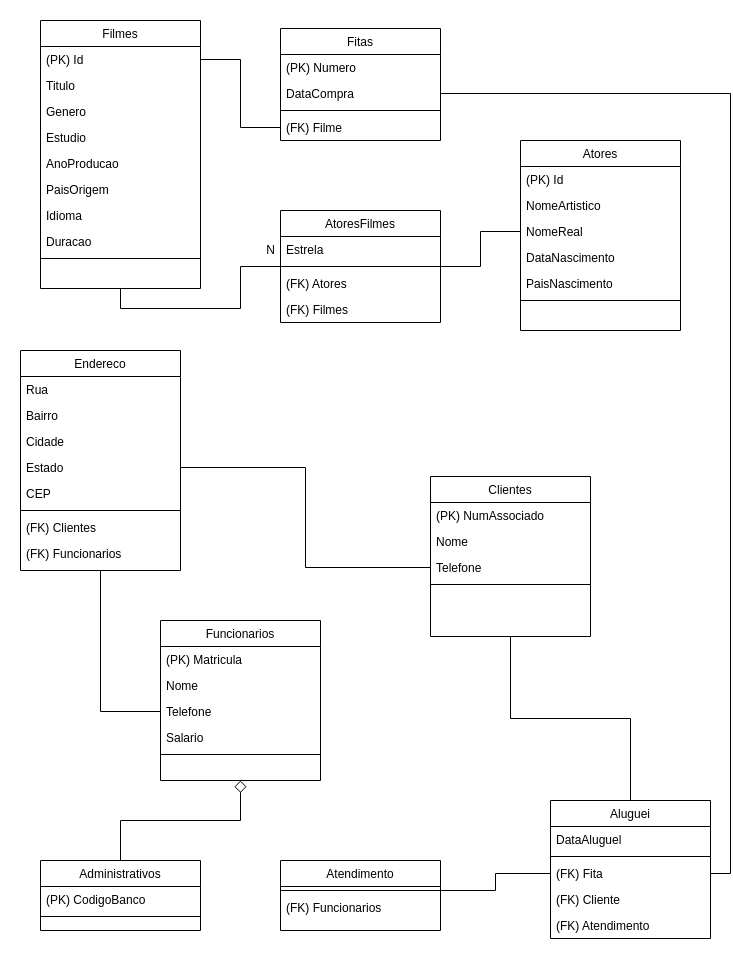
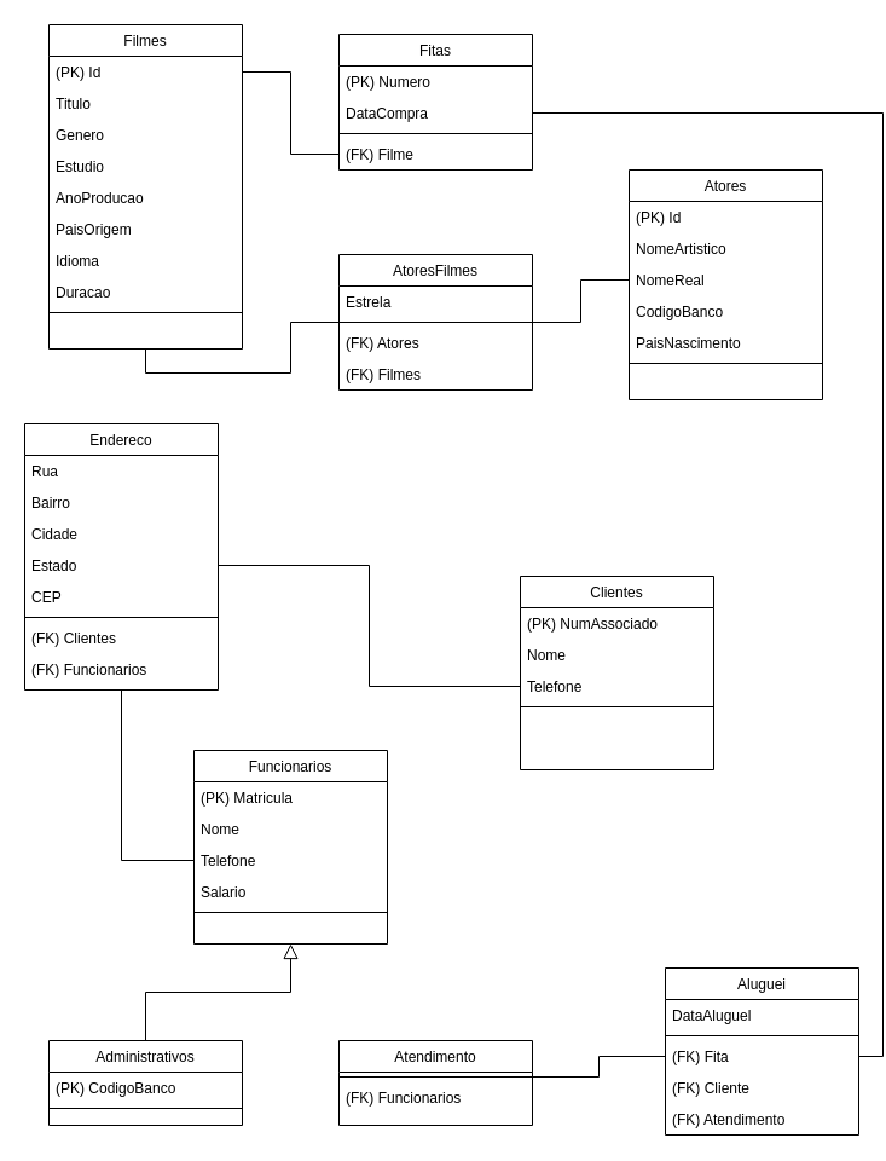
  <mxCell id="0" />
  <mxCell id="1" parent="0" />
- <mxCell id="2" value="" style="endArrow=diamond;endSize=10;endFill=0;shadow=0;strokeWidth=1;rounded=0;edgeStyle=elbowEdgeStyle;elbow=vertical;exitX=0.5;exitY=0;exitDx=0;exitDy=0;entryX=0.5;entryY=1;entryDx=0;entryDy=0;" parent="1" source="46" target="40" edge="1"><mxGeometry width="160" relative="1" as="geometry"><mxPoint x="140" y="912" as="sourcePoint" /><mxPoint x="240" y="810" as="targetPoint" /></mxGeometry></mxCell>
+ <mxCell id="2" value="" style="endArrow=block;endSize=10;endFill=0;shadow=0;strokeWidth=1;rounded=0;edgeStyle=elbowEdgeStyle;elbow=vertical;exitX=0.5;exitY=0;exitDx=0;exitDy=0;entryX=0.5;entryY=1;entryDx=0;entryDy=0;" parent="1" source="46" target="40" edge="1"><mxGeometry width="160" relative="1" as="geometry"><mxPoint x="140" y="912" as="sourcePoint" /><mxPoint x="240" y="810" as="targetPoint" /></mxGeometry></mxCell>
  <mxCell id="3" value="Fitas" style="swimlane;fontStyle=0;align=center;verticalAlign=top;childLayout=stackLayout;horizontal=1;startSize=26;horizontalStack=0;resizeParent=1;resizeLast=0;collapsible=1;marginBottom=0;rounded=0;shadow=0;strokeWidth=1;" parent="1" vertex="1"><mxGeometry x="280" y="28" width="160" height="112" as="geometry"><mxRectangle x="550" y="140" width="160" height="26" as="alternateBounds" /></mxGeometry></mxCell>
  <mxCell id="4" value="(PK) Numero" style="text;align=left;verticalAlign=top;spacingLeft=4;spacingRight=4;overflow=hidden;rotatable=0;points=[[0,0.5],[1,0.5]];portConstraint=eastwest;" vertex="1" parent="3"><mxGeometry y="26" width="160" height="26" as="geometry" /></mxCell>
  <mxCell id="5" value="DataCompra" style="text;align=left;verticalAlign=top;spacingLeft=4;spacingRight=4;overflow=hidden;rotatable=0;points=[[0,0.5],[1,0.5]];portConstraint=eastwest;rounded=0;shadow=0;html=0;" vertex="1" parent="3"><mxGeometry y="52" width="160" height="26" as="geometry" /></mxCell>
  <mxCell id="6" value="" style="line;html=1;strokeWidth=1;align=left;verticalAlign=middle;spacingTop=-1;spacingLeft=3;spacingRight=3;rotatable=0;labelPosition=right;points=[];portConstraint=eastwest;" parent="3" vertex="1"><mxGeometry y="78" width="160" height="8" as="geometry" /></mxCell>
  <mxCell id="7" value="(FK) Filme" style="text;align=left;verticalAlign=top;spacingLeft=4;spacingRight=4;overflow=hidden;rotatable=0;points=[[0,0.5],[1,0.5]];portConstraint=eastwest;rounded=0;shadow=0;html=0;" vertex="1" parent="3"><mxGeometry y="86" width="160" height="26" as="geometry" /></mxCell>
  <mxCell id="8" value="Filmes" style="swimlane;fontStyle=0;align=center;verticalAlign=top;childLayout=stackLayout;horizontal=1;startSize=26;horizontalStack=0;resizeParent=1;resizeLast=0;collapsible=1;marginBottom=0;rounded=0;shadow=0;strokeWidth=1;" vertex="1" parent="1"><mxGeometry x="40" y="20" width="160" height="268" as="geometry"><mxRectangle x="550" y="140" width="160" height="26" as="alternateBounds" /></mxGeometry></mxCell>
  <mxCell id="9" value="(PK) Id" style="text;align=left;verticalAlign=top;spacingLeft=4;spacingRight=4;overflow=hidden;rotatable=0;points=[[0,0.5],[1,0.5]];portConstraint=eastwest;" vertex="1" parent="8"><mxGeometry y="26" width="160" height="26" as="geometry" /></mxCell>
  <mxCell id="10" value="Titulo" style="text;align=left;verticalAlign=top;spacingLeft=4;spacingRight=4;overflow=hidden;rotatable=0;points=[[0,0.5],[1,0.5]];portConstraint=eastwest;" vertex="1" parent="8"><mxGeometry y="52" width="160" height="26" as="geometry" /></mxCell>
  <mxCell id="11" value="Genero" style="text;align=left;verticalAlign=top;spacingLeft=4;spacingRight=4;overflow=hidden;rotatable=0;points=[[0,0.5],[1,0.5]];portConstraint=eastwest;" vertex="1" parent="8"><mxGeometry y="78" width="160" height="26" as="geometry" /></mxCell>
  <mxCell id="12" value="Estudio" style="text;align=left;verticalAlign=top;spacingLeft=4;spacingRight=4;overflow=hidden;rotatable=0;points=[[0,0.5],[1,0.5]];portConstraint=eastwest;" vertex="1" parent="8"><mxGeometry y="104" width="160" height="26" as="geometry" /></mxCell>
  <mxCell id="13" value="AnoProducao" style="text;align=left;verticalAlign=top;spacingLeft=4;spacingRight=4;overflow=hidden;rotatable=0;points=[[0,0.5],[1,0.5]];portConstraint=eastwest;" vertex="1" parent="8"><mxGeometry y="130" width="160" height="26" as="geometry" /></mxCell>
  <mxCell id="14" value="PaisOrigem" style="text;align=left;verticalAlign=top;spacingLeft=4;spacingRight=4;overflow=hidden;rotatable=0;points=[[0,0.5],[1,0.5]];portConstraint=eastwest;" vertex="1" parent="8"><mxGeometry y="156" width="160" height="26" as="geometry" /></mxCell>
  <mxCell id="15" value="Idioma" style="text;align=left;verticalAlign=top;spacingLeft=4;spacingRight=4;overflow=hidden;rotatable=0;points=[[0,0.5],[1,0.5]];portConstraint=eastwest;" vertex="1" parent="8"><mxGeometry y="182" width="160" height="26" as="geometry" /></mxCell>
  <mxCell id="16" value="Duracao" style="text;align=left;verticalAlign=top;spacingLeft=4;spacingRight=4;overflow=hidden;rotatable=0;points=[[0,0.5],[1,0.5]];portConstraint=eastwest;rounded=0;shadow=0;html=0;" vertex="1" parent="8"><mxGeometry y="208" width="160" height="26" as="geometry" /></mxCell>
  <mxCell id="17" value="" style="line;html=1;strokeWidth=1;align=left;verticalAlign=middle;spacingTop=-1;spacingLeft=3;spacingRight=3;rotatable=0;labelPosition=right;points=[];portConstraint=eastwest;" vertex="1" parent="8"><mxGeometry y="234" width="160" height="8" as="geometry" /></mxCell>
  <mxCell id="18" value="Atores" style="swimlane;fontStyle=0;align=center;verticalAlign=top;childLayout=stackLayout;horizontal=1;startSize=26;horizontalStack=0;resizeParent=1;resizeLast=0;collapsible=1;marginBottom=0;rounded=0;shadow=0;strokeWidth=1;" vertex="1" parent="1"><mxGeometry x="520" y="140" width="160" height="190" as="geometry"><mxRectangle x="550" y="140" width="160" height="26" as="alternateBounds" /></mxGeometry></mxCell>
  <mxCell id="19" value="(PK) Id" style="text;align=left;verticalAlign=top;spacingLeft=4;spacingRight=4;overflow=hidden;rotatable=0;points=[[0,0.5],[1,0.5]];portConstraint=eastwest;rounded=0;shadow=0;html=0;" vertex="1" parent="18"><mxGeometry y="26" width="160" height="26" as="geometry" /></mxCell>
  <mxCell id="20" value="NomeArtistico" style="text;align=left;verticalAlign=top;spacingLeft=4;spacingRight=4;overflow=hidden;rotatable=0;points=[[0,0.5],[1,0.5]];portConstraint=eastwest;rounded=0;shadow=0;html=0;" vertex="1" parent="18"><mxGeometry y="52" width="160" height="26" as="geometry" /></mxCell>
  <mxCell id="21" value="NomeReal" style="text;align=left;verticalAlign=top;spacingLeft=4;spacingRight=4;overflow=hidden;rotatable=0;points=[[0,0.5],[1,0.5]];portConstraint=eastwest;rounded=0;shadow=0;html=0;" vertex="1" parent="18"><mxGeometry y="78" width="160" height="26" as="geometry" /></mxCell>
- <mxCell id="22" value="DataNascimento" style="text;align=left;verticalAlign=top;spacingLeft=4;spacingRight=4;overflow=hidden;rotatable=0;points=[[0,0.5],[1,0.5]];portConstraint=eastwest;rounded=0;shadow=0;html=0;" vertex="1" parent="18"><mxGeometry y="104" width="160" height="26" as="geometry" /></mxCell>
+ <mxCell id="22" value="CodigoBanco" style="text;align=left;verticalAlign=top;spacingLeft=4;spacingRight=4;overflow=hidden;rotatable=0;points=[[0,0.5],[1,0.5]];portConstraint=eastwest;rounded=0;shadow=0;html=0;" vertex="1" parent="18"><mxGeometry y="104" width="160" height="26" as="geometry" /></mxCell>
  <mxCell id="23" value="PaisNascimento" style="text;align=left;verticalAlign=top;spacingLeft=4;spacingRight=4;overflow=hidden;rotatable=0;points=[[0,0.5],[1,0.5]];portConstraint=eastwest;rounded=0;shadow=0;html=0;" vertex="1" parent="18"><mxGeometry y="130" width="160" height="26" as="geometry" /></mxCell>
  <mxCell id="24" value="" style="line;html=1;strokeWidth=1;align=left;verticalAlign=middle;spacingTop=-1;spacingLeft=3;spacingRight=3;rotatable=0;labelPosition=right;points=[];portConstraint=eastwest;" vertex="1" parent="18"><mxGeometry y="156" width="160" height="8" as="geometry" /></mxCell>
  <mxCell id="25" value="Clientes" style="swimlane;fontStyle=0;align=center;verticalAlign=top;childLayout=stackLayout;horizontal=1;startSize=26;horizontalStack=0;resizeParent=1;resizeLast=0;collapsible=1;marginBottom=0;rounded=0;shadow=0;strokeWidth=1;" vertex="1" parent="1"><mxGeometry x="430" y="476" width="160" height="160" as="geometry"><mxRectangle x="550" y="140" width="160" height="26" as="alternateBounds" /></mxGeometry></mxCell>
  <mxCell id="26" value="(PK) NumAssociado" style="text;align=left;verticalAlign=top;spacingLeft=4;spacingRight=4;overflow=hidden;rotatable=0;points=[[0,0.5],[1,0.5]];portConstraint=eastwest;" vertex="1" parent="25"><mxGeometry y="26" width="160" height="26" as="geometry" /></mxCell>
  <mxCell id="27" value="Nome" style="text;align=left;verticalAlign=top;spacingLeft=4;spacingRight=4;overflow=hidden;rotatable=0;points=[[0,0.5],[1,0.5]];portConstraint=eastwest;" vertex="1" parent="25"><mxGeometry y="52" width="160" height="26" as="geometry" /></mxCell>
  <mxCell id="28" value="Telefone" style="text;align=left;verticalAlign=top;spacingLeft=4;spacingRight=4;overflow=hidden;rotatable=0;points=[[0,0.5],[1,0.5]];portConstraint=eastwest;" vertex="1" parent="25"><mxGeometry y="78" width="160" height="26" as="geometry" /></mxCell>
  <mxCell id="29" value="" style="line;html=1;strokeWidth=1;align=left;verticalAlign=middle;spacingTop=-1;spacingLeft=3;spacingRight=3;rotatable=0;labelPosition=right;points=[];portConstraint=eastwest;" vertex="1" parent="25"><mxGeometry y="104" width="160" height="8" as="geometry" /></mxCell>
  <mxCell id="30" style="edgeStyle=orthogonalEdgeStyle;rounded=0;orthogonalLoop=1;jettySize=auto;html=1;exitX=0.5;exitY=1;exitDx=0;exitDy=0;entryX=0;entryY=0.5;entryDx=0;entryDy=0;endArrow=none;endFill=0;" edge="1" parent="1" source="31" target="43"><mxGeometry relative="1" as="geometry" /></mxCell>
  <mxCell id="31" value="Endereco" style="swimlane;fontStyle=0;align=center;verticalAlign=top;childLayout=stackLayout;horizontal=1;startSize=26;horizontalStack=0;resizeParent=1;resizeLast=0;collapsible=1;marginBottom=0;rounded=0;shadow=0;strokeWidth=1;" vertex="1" parent="1"><mxGeometry x="20" y="350" width="160" height="220" as="geometry"><mxRectangle x="550" y="140" width="160" height="26" as="alternateBounds" /></mxGeometry></mxCell>
  <mxCell id="32" value="Rua" style="text;align=left;verticalAlign=top;spacingLeft=4;spacingRight=4;overflow=hidden;rotatable=0;points=[[0,0.5],[1,0.5]];portConstraint=eastwest;" vertex="1" parent="31"><mxGeometry y="26" width="160" height="26" as="geometry" /></mxCell>
  <mxCell id="33" value="Bairro" style="text;align=left;verticalAlign=top;spacingLeft=4;spacingRight=4;overflow=hidden;rotatable=0;points=[[0,0.5],[1,0.5]];portConstraint=eastwest;" vertex="1" parent="31"><mxGeometry y="52" width="160" height="26" as="geometry" /></mxCell>
  <mxCell id="34" value="Cidade" style="text;align=left;verticalAlign=top;spacingLeft=4;spacingRight=4;overflow=hidden;rotatable=0;points=[[0,0.5],[1,0.5]];portConstraint=eastwest;" vertex="1" parent="31"><mxGeometry y="78" width="160" height="26" as="geometry" /></mxCell>
  <mxCell id="35" value="Estado" style="text;align=left;verticalAlign=top;spacingLeft=4;spacingRight=4;overflow=hidden;rotatable=0;points=[[0,0.5],[1,0.5]];portConstraint=eastwest;" vertex="1" parent="31"><mxGeometry y="104" width="160" height="26" as="geometry" /></mxCell>
  <mxCell id="36" value="CEP" style="text;align=left;verticalAlign=top;spacingLeft=4;spacingRight=4;overflow=hidden;rotatable=0;points=[[0,0.5],[1,0.5]];portConstraint=eastwest;" vertex="1" parent="31"><mxGeometry y="130" width="160" height="26" as="geometry" /></mxCell>
  <mxCell id="37" value="" style="line;html=1;strokeWidth=1;align=left;verticalAlign=middle;spacingTop=-1;spacingLeft=3;spacingRight=3;rotatable=0;labelPosition=right;points=[];portConstraint=eastwest;" vertex="1" parent="31"><mxGeometry y="156" width="160" height="8" as="geometry" /></mxCell>
  <mxCell id="38" value="(FK) Clientes" style="text;align=left;verticalAlign=top;spacingLeft=4;spacingRight=4;overflow=hidden;rotatable=0;points=[[0,0.5],[1,0.5]];portConstraint=eastwest;rounded=0;shadow=0;html=0;" vertex="1" parent="31"><mxGeometry y="164" width="160" height="26" as="geometry" /></mxCell>
  <mxCell id="39" value="(FK) Funcionarios" style="text;align=left;verticalAlign=top;spacingLeft=4;spacingRight=4;overflow=hidden;rotatable=0;points=[[0,0.5],[1,0.5]];portConstraint=eastwest;rounded=0;shadow=0;html=0;" vertex="1" parent="31"><mxGeometry y="190" width="160" height="26" as="geometry" /></mxCell>
  <mxCell id="40" value="Funcionarios" style="swimlane;fontStyle=0;align=center;verticalAlign=top;childLayout=stackLayout;horizontal=1;startSize=26;horizontalStack=0;resizeParent=1;resizeLast=0;collapsible=1;marginBottom=0;rounded=0;shadow=0;strokeWidth=1;" vertex="1" parent="1"><mxGeometry x="160" y="620" width="160" height="160" as="geometry"><mxRectangle x="550" y="140" width="160" height="26" as="alternateBounds" /></mxGeometry></mxCell>
  <mxCell id="41" value="(PK) Matricula" style="text;align=left;verticalAlign=top;spacingLeft=4;spacingRight=4;overflow=hidden;rotatable=0;points=[[0,0.5],[1,0.5]];portConstraint=eastwest;" vertex="1" parent="40"><mxGeometry y="26" width="160" height="26" as="geometry" /></mxCell>
  <mxCell id="42" value="Nome" style="text;align=left;verticalAlign=top;spacingLeft=4;spacingRight=4;overflow=hidden;rotatable=0;points=[[0,0.5],[1,0.5]];portConstraint=eastwest;" vertex="1" parent="40"><mxGeometry y="52" width="160" height="26" as="geometry" /></mxCell>
  <mxCell id="43" value="Telefone" style="text;align=left;verticalAlign=top;spacingLeft=4;spacingRight=4;overflow=hidden;rotatable=0;points=[[0,0.5],[1,0.5]];portConstraint=eastwest;" vertex="1" parent="40"><mxGeometry y="78" width="160" height="26" as="geometry" /></mxCell>
  <mxCell id="44" value="Salario" style="text;align=left;verticalAlign=top;spacingLeft=4;spacingRight=4;overflow=hidden;rotatable=0;points=[[0,0.5],[1,0.5]];portConstraint=eastwest;" vertex="1" parent="40"><mxGeometry y="104" width="160" height="26" as="geometry" /></mxCell>
  <mxCell id="45" value="" style="line;html=1;strokeWidth=1;align=left;verticalAlign=middle;spacingTop=-1;spacingLeft=3;spacingRight=3;rotatable=0;labelPosition=right;points=[];portConstraint=eastwest;" vertex="1" parent="40"><mxGeometry y="130" width="160" height="8" as="geometry" /></mxCell>
  <mxCell id="46" value="Administrativos" style="swimlane;fontStyle=0;align=center;verticalAlign=top;childLayout=stackLayout;horizontal=1;startSize=26;horizontalStack=0;resizeParent=1;resizeLast=0;collapsible=1;marginBottom=0;rounded=0;shadow=0;strokeWidth=1;" vertex="1" parent="1"><mxGeometry x="40" y="860" width="160" height="70" as="geometry"><mxRectangle x="550" y="140" width="160" height="26" as="alternateBounds" /></mxGeometry></mxCell>
  <mxCell id="47" value="(PK) CodigoBanco" style="text;align=left;verticalAlign=top;spacingLeft=4;spacingRight=4;overflow=hidden;rotatable=0;points=[[0,0.5],[1,0.5]];portConstraint=eastwest;" vertex="1" parent="46"><mxGeometry y="26" width="160" height="26" as="geometry" /></mxCell>
  <mxCell id="48" value="" style="line;html=1;strokeWidth=1;align=left;verticalAlign=middle;spacingTop=-1;spacingLeft=3;spacingRight=3;rotatable=0;labelPosition=right;points=[];portConstraint=eastwest;" vertex="1" parent="46"><mxGeometry y="52" width="160" height="8" as="geometry" /></mxCell>
  <mxCell id="49" value="Atendimento" style="swimlane;fontStyle=0;align=center;verticalAlign=top;childLayout=stackLayout;horizontal=1;startSize=26;horizontalStack=0;resizeParent=1;resizeLast=0;collapsible=1;marginBottom=0;rounded=0;shadow=0;strokeWidth=1;" vertex="1" parent="1"><mxGeometry x="280" y="860" width="160" height="70" as="geometry"><mxRectangle x="550" y="140" width="160" height="26" as="alternateBounds" /></mxGeometry></mxCell>
  <mxCell id="50" value="" style="line;html=1;strokeWidth=1;align=left;verticalAlign=middle;spacingTop=-1;spacingLeft=3;spacingRight=3;rotatable=0;labelPosition=right;points=[];portConstraint=eastwest;" vertex="1" parent="49"><mxGeometry y="26" width="160" height="8" as="geometry" /></mxCell>
  <mxCell id="51" value="(FK) Funcionarios" style="text;align=left;verticalAlign=top;spacingLeft=4;spacingRight=4;overflow=hidden;rotatable=0;points=[[0,0.5],[1,0.5]];portConstraint=eastwest;" vertex="1" parent="49"><mxGeometry y="34" width="160" height="26" as="geometry" /></mxCell>
  <mxCell id="52" style="edgeStyle=orthogonalEdgeStyle;rounded=0;orthogonalLoop=1;jettySize=auto;html=1;exitX=0;exitY=0.5;exitDx=0;exitDy=0;entryX=1;entryY=0.5;entryDx=0;entryDy=0;endArrow=none;endFill=0;" edge="1" parent="1" source="7" target="9"><mxGeometry relative="1" as="geometry" /></mxCell>
  <mxCell id="53" style="edgeStyle=orthogonalEdgeStyle;rounded=0;orthogonalLoop=1;jettySize=auto;html=1;exitX=0;exitY=0.5;exitDx=0;exitDy=0;entryX=0.5;entryY=1;entryDx=0;entryDy=0;endArrow=none;endFill=0;" edge="1" parent="1" source="55" target="8"><mxGeometry relative="1" as="geometry" /></mxCell>
  <mxCell id="54" style="edgeStyle=orthogonalEdgeStyle;rounded=0;orthogonalLoop=1;jettySize=auto;html=1;entryX=0;entryY=0.5;entryDx=0;entryDy=0;endArrow=none;endFill=0;" edge="1" parent="1" source="55" target="21"><mxGeometry relative="1" as="geometry" /></mxCell>
  <mxCell id="55" value="AtoresFilmes" style="swimlane;fontStyle=0;align=center;verticalAlign=top;childLayout=stackLayout;horizontal=1;startSize=26;horizontalStack=0;resizeParent=1;resizeLast=0;collapsible=1;marginBottom=0;rounded=0;shadow=0;strokeWidth=1;" vertex="1" parent="1"><mxGeometry x="280" y="210" width="160" height="112" as="geometry"><mxRectangle x="550" y="140" width="160" height="26" as="alternateBounds" /></mxGeometry></mxCell>
  <mxCell id="56" value="Estrela" style="text;align=left;verticalAlign=top;spacingLeft=4;spacingRight=4;overflow=hidden;rotatable=0;points=[[0,0.5],[1,0.5]];portConstraint=eastwest;rounded=0;shadow=0;html=0;" vertex="1" parent="55"><mxGeometry y="26" width="160" height="26" as="geometry" /></mxCell>
  <mxCell id="57" value="" style="line;html=1;strokeWidth=1;align=left;verticalAlign=middle;spacingTop=-1;spacingLeft=3;spacingRight=3;rotatable=0;labelPosition=right;points=[];portConstraint=eastwest;" vertex="1" parent="55"><mxGeometry y="52" width="160" height="8" as="geometry" /></mxCell>
  <mxCell id="58" value="(FK) Atores" style="text;align=left;verticalAlign=top;spacingLeft=4;spacingRight=4;overflow=hidden;rotatable=0;points=[[0,0.5],[1,0.5]];portConstraint=eastwest;rounded=0;shadow=0;html=0;" vertex="1" parent="55"><mxGeometry y="60" width="160" height="26" as="geometry" /></mxCell>
  <mxCell id="59" value="(FK) Filmes" style="text;align=left;verticalAlign=top;spacingLeft=4;spacingRight=4;overflow=hidden;rotatable=0;points=[[0,0.5],[1,0.5]];portConstraint=eastwest;rounded=0;shadow=0;html=0;" vertex="1" parent="55"><mxGeometry y="86" width="160" height="26" as="geometry" /></mxCell>
- <mxCell id="60" value="N" style="text;html=1;align=center;verticalAlign=middle;resizable=0;points=[];autosize=1;strokeColor=none;fillColor=none;" vertex="1" parent="1"><mxGeometry x="260" y="240" width="20" height="20" as="geometry" /></mxCell>
  <mxCell id="61" style="edgeStyle=orthogonalEdgeStyle;rounded=0;orthogonalLoop=1;jettySize=auto;html=1;entryX=0;entryY=0.5;entryDx=0;entryDy=0;endArrow=none;endFill=0;" edge="1" parent="1" source="50" target="66"><mxGeometry relative="1" as="geometry" /></mxCell>
- <mxCell id="62" style="edgeStyle=orthogonalEdgeStyle;rounded=0;orthogonalLoop=1;jettySize=auto;html=1;entryX=0.5;entryY=1;entryDx=0;entryDy=0;endArrow=none;endFill=0;" edge="1" parent="1" source="63" target="25"><mxGeometry relative="1" as="geometry" /></mxCell>
  <mxCell id="63" value="Aluguei" style="swimlane;fontStyle=0;align=center;verticalAlign=top;childLayout=stackLayout;horizontal=1;startSize=26;horizontalStack=0;resizeParent=1;resizeLast=0;collapsible=1;marginBottom=0;rounded=0;shadow=0;strokeWidth=1;" vertex="1" parent="1"><mxGeometry x="550" y="800" width="160" height="138" as="geometry"><mxRectangle x="550" y="140" width="160" height="26" as="alternateBounds" /></mxGeometry></mxCell>
  <mxCell id="64" value="DataAluguel" style="text;align=left;verticalAlign=top;spacingLeft=4;spacingRight=4;overflow=hidden;rotatable=0;points=[[0,0.5],[1,0.5]];portConstraint=eastwest;" vertex="1" parent="63"><mxGeometry y="26" width="160" height="26" as="geometry" /></mxCell>
  <mxCell id="65" value="" style="line;html=1;strokeWidth=1;align=left;verticalAlign=middle;spacingTop=-1;spacingLeft=3;spacingRight=3;rotatable=0;labelPosition=right;points=[];portConstraint=eastwest;" vertex="1" parent="63"><mxGeometry y="52" width="160" height="8" as="geometry" /></mxCell>
  <mxCell id="66" value="(FK) Fita" style="text;align=left;verticalAlign=top;spacingLeft=4;spacingRight=4;overflow=hidden;rotatable=0;points=[[0,0.5],[1,0.5]];portConstraint=eastwest;" vertex="1" parent="63"><mxGeometry y="60" width="160" height="26" as="geometry" /></mxCell>
  <mxCell id="67" value="(FK) Cliente" style="text;align=left;verticalAlign=top;spacingLeft=4;spacingRight=4;overflow=hidden;rotatable=0;points=[[0,0.5],[1,0.5]];portConstraint=eastwest;" vertex="1" parent="63"><mxGeometry y="86" width="160" height="26" as="geometry" /></mxCell>
  <mxCell id="68" value="(FK) Atendimento" style="text;align=left;verticalAlign=top;spacingLeft=4;spacingRight=4;overflow=hidden;rotatable=0;points=[[0,0.5],[1,0.5]];portConstraint=eastwest;" vertex="1" parent="63"><mxGeometry y="112" width="160" height="26" as="geometry" /></mxCell>
  <mxCell id="69" style="edgeStyle=orthogonalEdgeStyle;rounded=0;orthogonalLoop=1;jettySize=auto;html=1;entryX=1;entryY=0.5;entryDx=0;entryDy=0;endArrow=none;endFill=0;" edge="1" parent="1" source="5" target="66"><mxGeometry relative="1" as="geometry" /></mxCell>
  <mxCell id="70" style="edgeStyle=orthogonalEdgeStyle;rounded=0;orthogonalLoop=1;jettySize=auto;html=1;entryX=0;entryY=0.5;entryDx=0;entryDy=0;endArrow=none;endFill=0;" edge="1" parent="1" source="35" target="28"><mxGeometry relative="1" as="geometry" /></mxCell>
